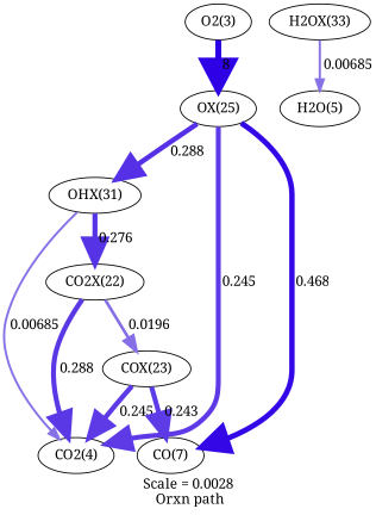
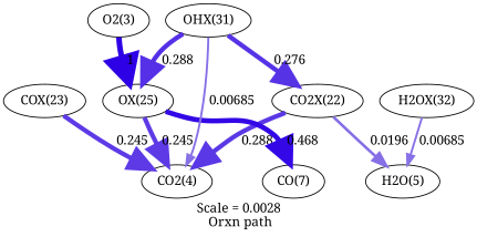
  digraph {
    fontname="Noto Serif"
    label="Scale = 0.0028\l Orxn path"
    node [fontname="Noto Serif"]
    edge [arrowsize=2.47 color="0.7, 0.745, 0.9" fontname="Noto Serif" penwidth=4.94]
    n1 [label="CO2X(22)"]
    n2 [label="CO2(4)"]
    n3 [label="COX(23)"]
    n4 [label="CO(7)"]
    n5 [label="OX(25)"]
    n6 [label="OHX(31)"]
-   n7 [label="H2OX(33)"]
+   n7 [label="H2OX(32)"]
    n8 [label="H2O(5)"]
    n9 [label="O2(3)"]
    n1 -> n2 [arrowsize=2.49 color="0.7, 0.756, 0.9" label=" 0.288" penwidth=4.97]
-   n1 -> n3 [arrowsize=1.51 color="0.7, 0.52, 0.9" label=" 0.0196" penwidth=3.03]
+   n1 -> n8 [arrowsize=1.51 color="0.7, 0.52, 0.9" label=" 0.0196" penwidth=3.03]
    n3 -> n2 [label=" 0.245"]
-   n3 -> n4 [color="0.7, 0.743, 0.9" label=" 0.243" penwidth=4.93]
    n5 -> n2 [label=" 0.245"]
    n5 -> n4 [arrowsize=2.71 color="0.7, 0.968, 0.9" label=" 0.468" penwidth=5.43]
-   n5 -> n6 [arrowsize=2.53 color="0.7, 0.788, 0.9" label=" 0.288" penwidth=5.06]
+   n6 -> n5 [arrowsize=2.53 color="0.7, 0.788, 0.9" label=" 0.288" penwidth=5.06]
    n6 -> n1 [arrowsize=2.51 color="0.7, 0.776, 0.9" label=" 0.276" penwidth=5.03]
    n6 -> n2 [arrowsize=1.12 color="0.7, 0.507, 0.9" label=" 0.00685" penwidth=2.24]
    n7 -> n8 [arrowsize=1.12 color="0.7, 0.507, 0.9" label=" 0.00685" penwidth=2.24]
-   n9 -> n5 [arrowsize=3 color="0.7, 1.5, 0.9" label=" 8" penwidth=6]
+   n9 -> n5 [arrowsize=3 color="0.7, 1.5, 0.9" label=" 1" penwidth=6]
  }
